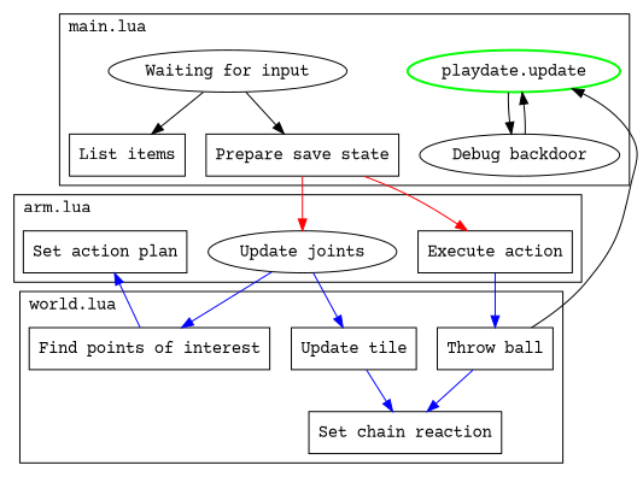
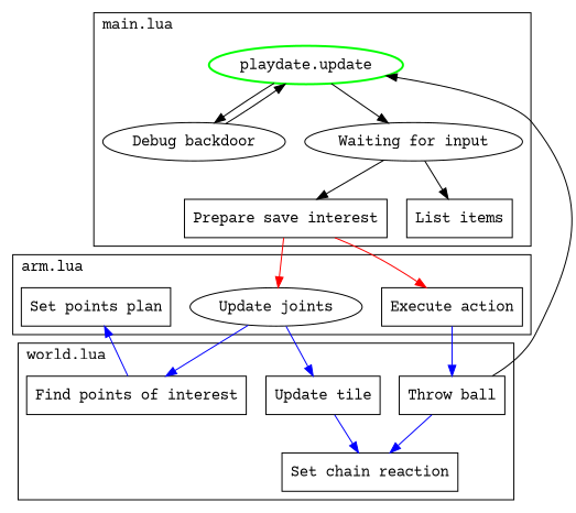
  digraph {
    fontname="Courier Prime"
    node [fontname="Courier Prime" shape=box]
    edge [fontname="Courier Prime"]
    n1 [color=green label="playdate.update" penwidth=2 shape=""]
    n2 [label="Waiting for input" shape=""]
    n3 [label="List items"]
    n4 [label="Debug backdoor" shape=""]
-   n5 [label="Prepare save state"]
+   n5 [label="Prepare save interest"]
    n6 [label="Update joints" shape=ellipse]
    n7 [label="Execute action"]
-   n8 [label="Set action plan"]
+   n8 [label="Set points plan"]
    n9 [label="Update tile"]
    n10 [label="Throw ball"]
    n11 [label="Set chain reaction"]
    n12 [label="Find points of interest"]
    subgraph cluster_1 {
      label="main.lua"
      labeljust=l
      n1
      n2
      n3
      n4
      n5
    }
    subgraph cluster_2 {
      label="arm.lua"
      labeljust=l
      n6
      n7
      n8
    }
    subgraph cluster_3 {
      label="world.lua"
      labeljust=l
      n9
      n10
      n11
      n12
    }
+   n1 -> n2
    n1 -> n4
    n2 -> n3
    n2 -> n5
    n4 -> n1
    n5 -> n6 [color=red]
    n5 -> n7 [color=red]
    n6 -> n9 [color=blue]
    n6 -> n12 [color=blue]
    n7 -> n10 [color=blue]
    n9 -> n11 [color=blue]
    n10 -> n1
    n10 -> n11 [color=blue]
    n12 -> n8 [color=blue]
  }
